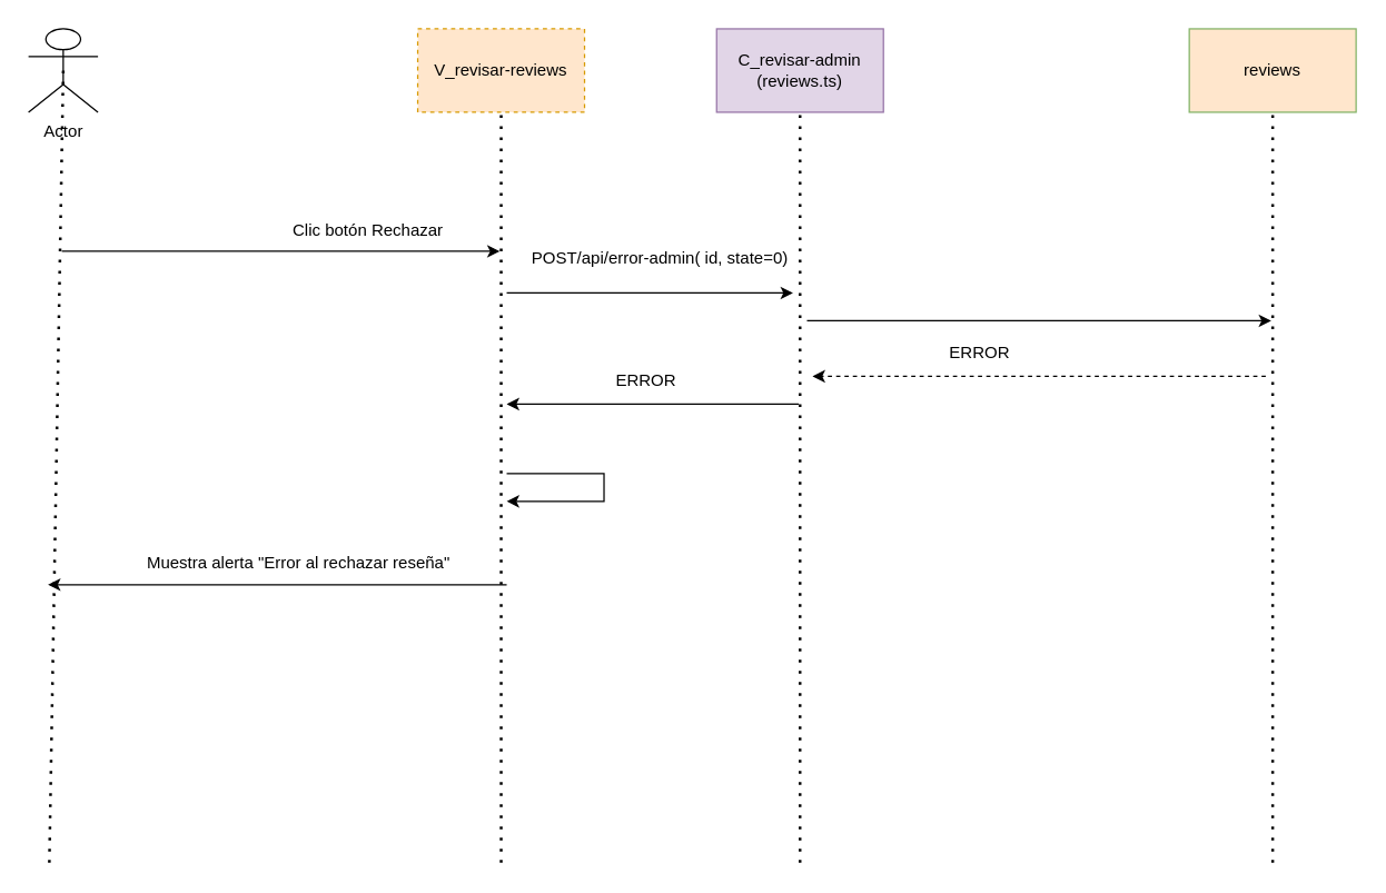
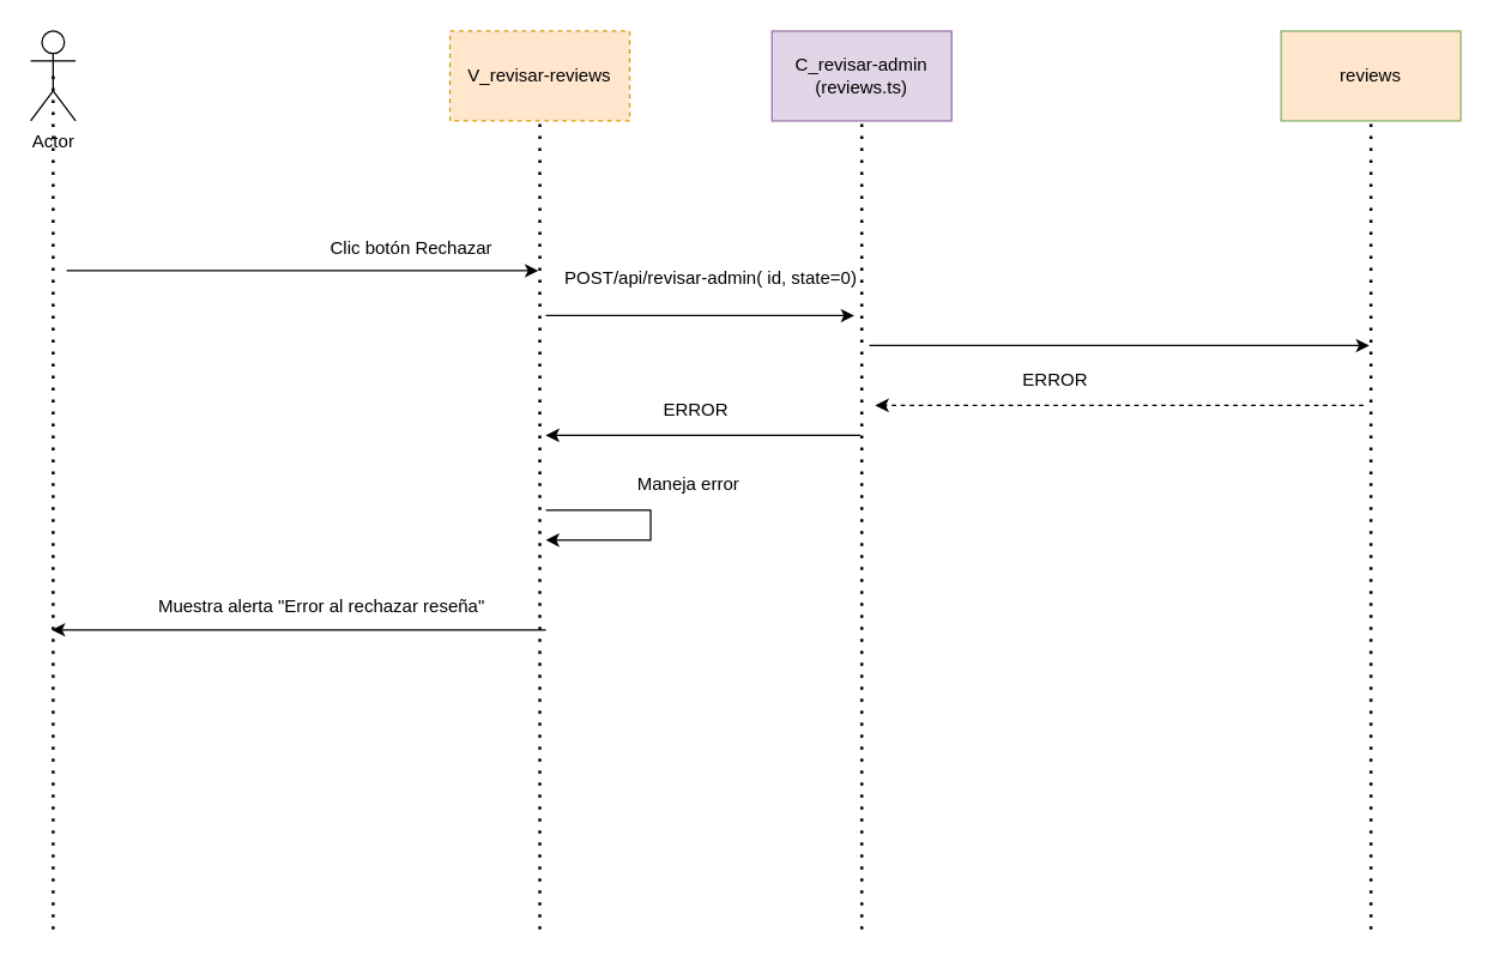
  <mxCell id="0" />
  <mxCell id="1" parent="0" />
  <mxCell id="2" value="&lt;div&gt;C_revisar-admin&lt;/div&gt;&lt;div&gt;(reviews.ts)&lt;/div&gt;" style="rounded=0;whiteSpace=wrap;html=1;fillColor=#e1d5e7;strokeColor=#9673a6;" vertex="1" parent="1"><mxGeometry x="515" y="20" width="120" height="60" as="geometry" /></mxCell>
  <mxCell id="3" value="reviews" style="rounded=0;whiteSpace=wrap;html=1;fillColor=#ffe6cc;strokeColor=#82b366;" vertex="1" parent="1"><mxGeometry x="855" y="20" width="120" height="60" as="geometry" /></mxCell>
- <mxCell id="4" value="Actor" style="shape=umlActor;verticalLabelPosition=bottom;verticalAlign=top;html=1;outlineConnect=0;" vertex="1" parent="1"><mxGeometry x="20" y="20" width="50" height="60" as="geometry" /></mxCell>
+ <mxCell id="4" value="Actor" style="shape=umlActor;verticalLabelPosition=bottom;verticalAlign=top;html=1;outlineConnect=0;" vertex="1" parent="1"><mxGeometry x="20" y="20" width="30" height="60" as="geometry" /></mxCell>
  <mxCell id="5" value="" style="endArrow=none;dashed=1;html=1;dashPattern=1 3;strokeWidth=2;rounded=0;entryX=0.5;entryY=0.5;entryDx=0;entryDy=0;entryPerimeter=0;" edge="1" parent="1" target="4"><mxGeometry width="50" height="50" relative="1" as="geometry"><mxPoint x="35" y="620" as="sourcePoint" /><mxPoint x="57" y="150" as="targetPoint" /></mxGeometry></mxCell>
  <mxCell id="6" value="" style="endArrow=none;dashed=1;html=1;dashPattern=1 3;strokeWidth=2;rounded=0;entryX=0.5;entryY=1;entryDx=0;entryDy=0;" edge="1" parent="1" target="2"><mxGeometry width="50" height="50" relative="1" as="geometry"><mxPoint x="575" y="620" as="sourcePoint" /><mxPoint x="815" y="350" as="targetPoint" /></mxGeometry></mxCell>
  <mxCell id="7" value="" style="endArrow=none;dashed=1;html=1;dashPattern=1 3;strokeWidth=2;rounded=0;entryX=0.5;entryY=1;entryDx=0;entryDy=0;" edge="1" parent="1" target="3"><mxGeometry width="50" height="50" relative="1" as="geometry"><mxPoint x="915" y="620" as="sourcePoint" /><mxPoint x="985" y="350" as="targetPoint" /></mxGeometry></mxCell>
  <mxCell id="8" value="V_revisar-reviews" style="rounded=0;whiteSpace=wrap;html=1;fillColor=#ffe6cc;strokeColor=#d79b00;dashed=1;" vertex="1" parent="1"><mxGeometry x="300" y="20" width="120" height="60" as="geometry" /></mxCell>
  <mxCell id="9" value="" style="endArrow=none;dashed=1;html=1;dashPattern=1 3;strokeWidth=2;rounded=0;entryX=0.5;entryY=1;entryDx=0;entryDy=0;" edge="1" parent="1" target="8"><mxGeometry width="50" height="50" relative="1" as="geometry"><mxPoint x="360" y="620" as="sourcePoint" /><mxPoint x="390" y="220" as="targetPoint" /></mxGeometry></mxCell>
  <mxCell id="10" value="" style="endArrow=classic;html=1;rounded=0;" edge="1" parent="1"><mxGeometry width="50" height="50" relative="1" as="geometry"><mxPoint x="44" y="180" as="sourcePoint" /><mxPoint x="359" y="180" as="targetPoint" /></mxGeometry></mxCell>
- <mxCell id="11" value="Clic botón Rechazar" style="text;html=1;align=center;verticalAlign=middle;resizable=0;points=[];autosize=1;strokeColor=none;fillColor=none;" vertex="1" parent="1"><mxGeometry x="199" y="150" width="130" height="30" as="geometry" /></mxCell>
+ <mxCell id="11" value="Clic botón Rechazar" style="text;html=1;align=center;verticalAlign=middle;resizable=0;points=[];autosize=1;strokeColor=none;fillColor=none;" vertex="1" parent="1"><mxGeometry x="209" y="150" width="130" height="30" as="geometry" /></mxCell>
  <mxCell id="12" value="" style="endArrow=classic;html=1;rounded=0;" edge="1" parent="1"><mxGeometry width="50" height="50" relative="1" as="geometry"><mxPoint x="364" y="210" as="sourcePoint" /><mxPoint x="570" y="210" as="targetPoint" /></mxGeometry></mxCell>
- <mxCell id="13" value="POST/api/error-admin( id, state=0)" style="text;html=1;align=center;verticalAlign=middle;resizable=0;points=[];autosize=1;strokeColor=none;fillColor=none;" vertex="1" parent="1"><mxGeometry x="364" y="170" width="220" height="30" as="geometry" /></mxCell>
+ <mxCell id="13" value="POST/api/revisar-admin( id, state=0)" style="text;html=1;align=center;verticalAlign=middle;resizable=0;points=[];autosize=1;strokeColor=none;fillColor=none;" vertex="1" parent="1"><mxGeometry x="364" y="170" width="220" height="30" as="geometry" /></mxCell>
  <mxCell id="14" value="" style="endArrow=classic;html=1;rounded=0;" edge="1" parent="1"><mxGeometry width="50" height="50" relative="1" as="geometry"><mxPoint x="580" y="230" as="sourcePoint" /><mxPoint x="914" y="230" as="targetPoint" /></mxGeometry></mxCell>
  <mxCell id="15" value="" style="endArrow=classic;html=1;rounded=0;dashed=1;" edge="1" parent="1"><mxGeometry width="50" height="50" relative="1" as="geometry"><mxPoint x="910" y="270" as="sourcePoint" /><mxPoint x="584" y="270" as="targetPoint" /></mxGeometry></mxCell>
  <mxCell id="16" value="ERROR" style="text;html=1;align=center;verticalAlign=middle;resizable=0;points=[];autosize=1;strokeColor=none;fillColor=none;" vertex="1" parent="1"><mxGeometry x="669" y="238" width="70" height="30" as="geometry" /></mxCell>
  <mxCell id="17" value="" style="endArrow=classic;html=1;rounded=0;" edge="1" parent="1"><mxGeometry width="50" height="50" relative="1" as="geometry"><mxPoint x="574" y="290" as="sourcePoint" /><mxPoint x="364" y="290" as="targetPoint" /></mxGeometry></mxCell>
  <mxCell id="18" value="ERROR" style="text;html=1;align=center;verticalAlign=middle;resizable=0;points=[];autosize=1;strokeColor=none;fillColor=none;" vertex="1" parent="1"><mxGeometry x="429" y="258" width="70" height="30" as="geometry" /></mxCell>
  <mxCell id="19" value="" style="endArrow=classic;html=1;rounded=0;" edge="1" parent="1"><mxGeometry width="50" height="50" relative="1" as="geometry"><mxPoint x="364" y="340" as="sourcePoint" /><mxPoint x="364" y="360" as="targetPoint" /><Array as="points"><mxPoint x="434" y="340" /><mxPoint x="434" y="360" /></Array></mxGeometry></mxCell>
+ <mxCell id="20" value="Maneja error" style="text;html=1;align=center;verticalAlign=middle;resizable=0;points=[];autosize=1;strokeColor=none;fillColor=none;" vertex="1" parent="1"><mxGeometry x="414" y="308" width="90" height="30" as="geometry" /></mxCell>
  <mxCell id="21" value="" style="endArrow=classic;html=1;rounded=0;" edge="1" parent="1"><mxGeometry width="50" height="50" relative="1" as="geometry"><mxPoint x="364" y="420" as="sourcePoint" /><mxPoint x="34" y="420" as="targetPoint" /></mxGeometry></mxCell>
  <mxCell id="22" value="Muestra alerta &quot;Error al rechazar reseña&quot;" style="text;html=1;align=center;verticalAlign=middle;resizable=0;points=[];autosize=1;strokeColor=none;fillColor=none;" vertex="1" parent="1"><mxGeometry x="94" y="390" width="240" height="30" as="geometry" /></mxCell>
